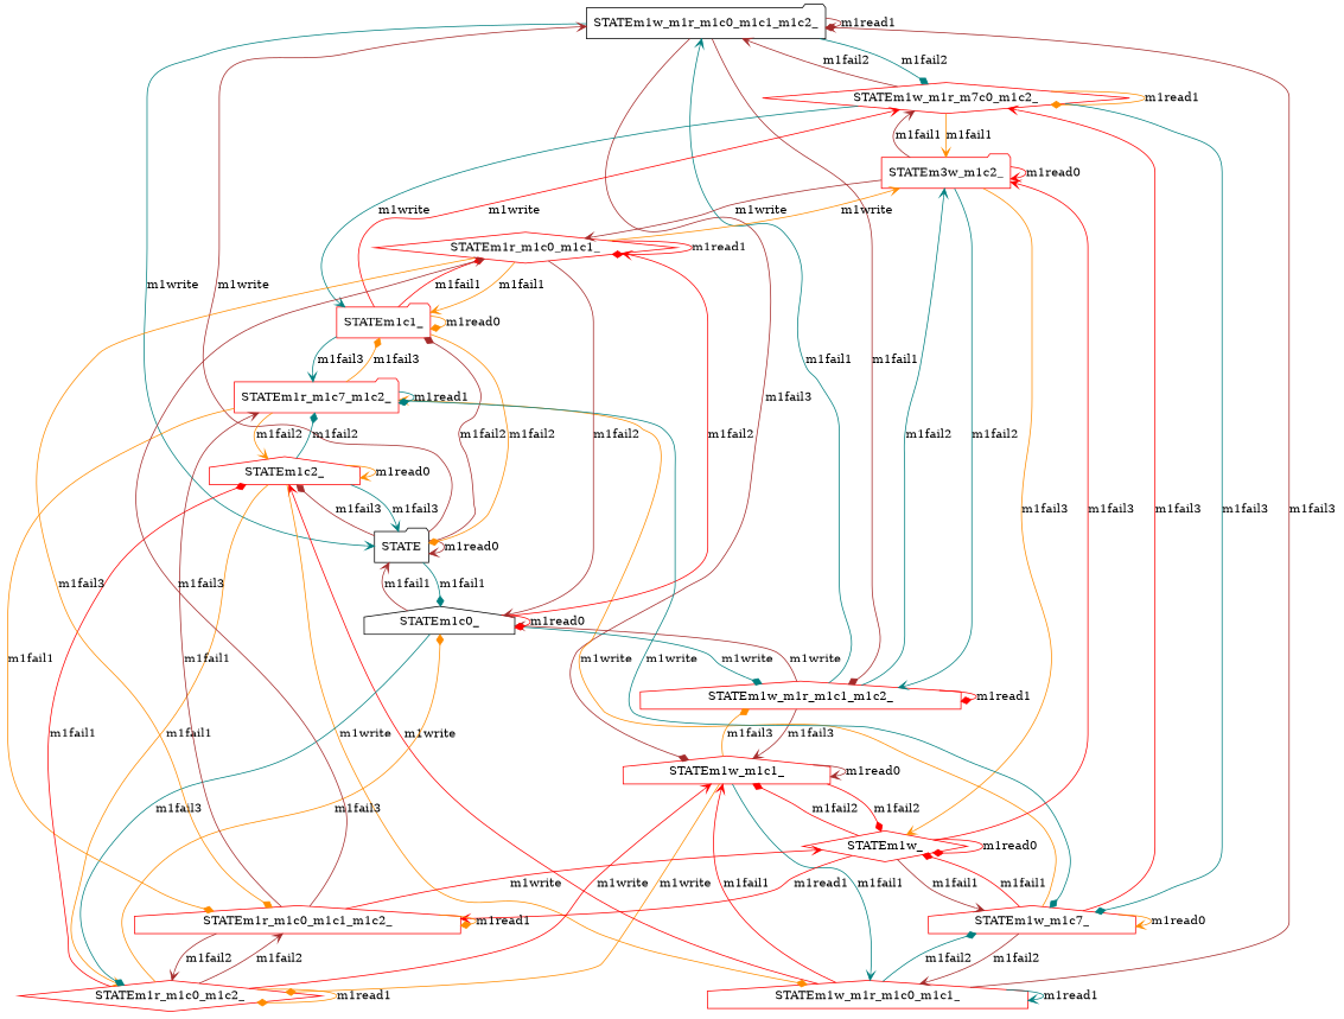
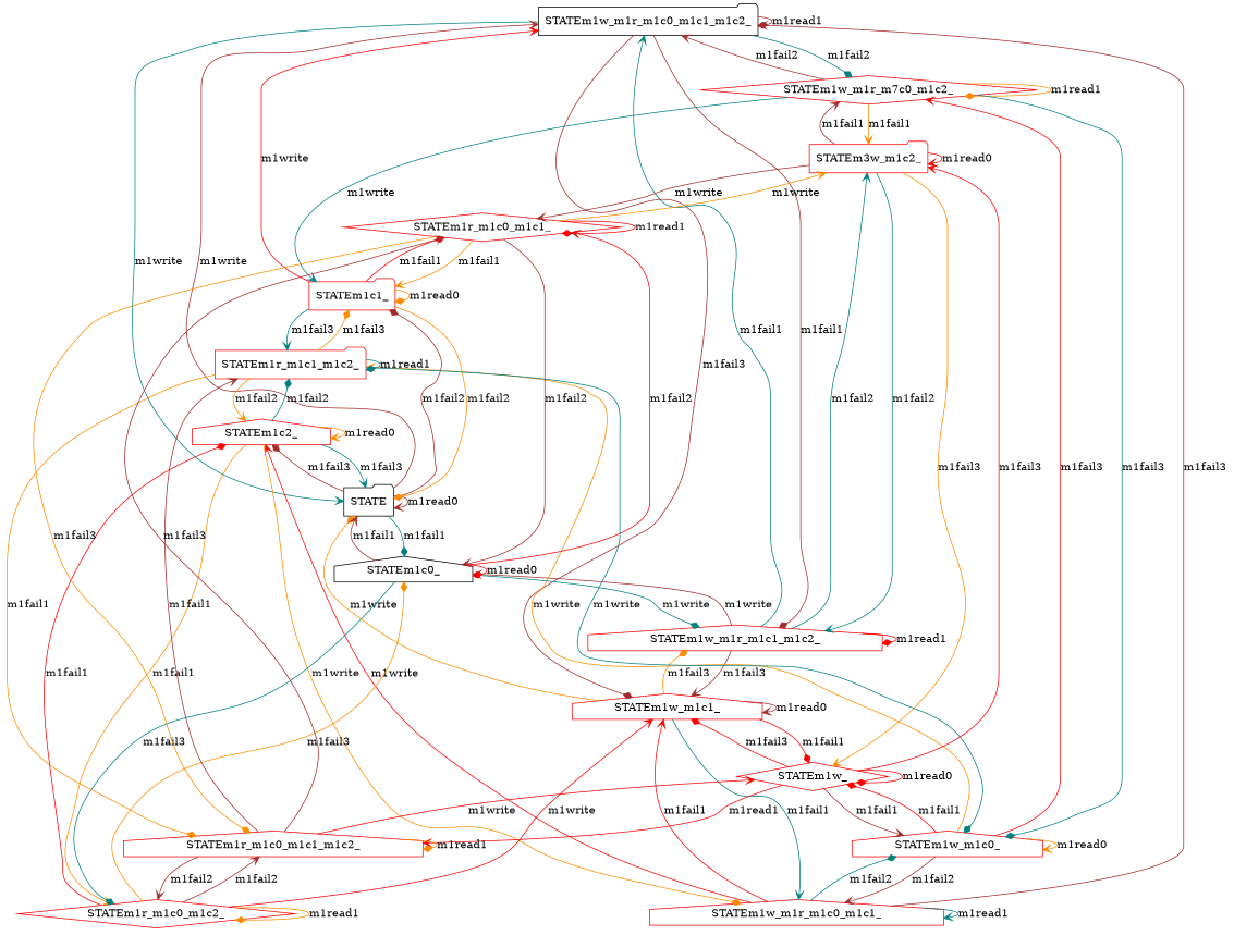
  digraph {
    node [shape=house color=red]
    edge [arrowhead=vee color=brown]
    STATEm1w_m1r_m1c0_m1c1_m1c2_ [shape=folder color=""]
    n2 [label=STATEm1w_m1r_m7c0_m1c2_ shape=diamond]
    STATEm1w_m1r_m1c1_m1c2_
    STATE [shape=folder color=""]
    STATEm1w_m1c1_
    STATEm1w_m1r_m1c0_m1c1_
    STATEm1c2_
-   STATEm1w_m1c0_ [label=STATEm1w_m1c7_]
+   STATEm1w_m1c0_
    STATEm1c1_ [shape=folder]
    n10 [label=STATEm3w_m1c2_ shape=folder]
    STATEm1c0_ [color=black]
-   STATEm1r_m1c1_m1c2_ [shape=folder label=STATEm1r_m1c7_m1c2_]
+   STATEm1r_m1c1_m1c2_ [shape=folder]
    STATEm1r_m1c0_m1c2_ [shape=diamond]
    STATEm1w_ [shape=diamond]
    STATEm1r_m1c0_m1c1_ [shape=diamond]
    STATEm1r_m1c0_m1c1_m1c2_
    STATEm1w_m1r_m1c0_m1c1_m1c2_ -> STATEm1w_m1r_m1c0_m1c1_m1c2_ [arrowhead=diamond label=m1read1]
    STATEm1w_m1r_m1c0_m1c1_m1c2_ -> n2 [arrowhead=diamond color=teal label=m1fail2]
    STATEm1w_m1r_m1c0_m1c1_m1c2_ -> STATEm1w_m1r_m1c1_m1c2_ [arrowhead=diamond label=m1fail1]
    STATEm1w_m1r_m1c0_m1c1_m1c2_ -> STATE [color=teal label=m1write]
    STATEm1w_m1r_m1c0_m1c1_m1c2_ -> STATEm1w_m1c1_ [arrowhead=diamond label=m1fail3]
    n2 -> STATEm1w_m1r_m1c0_m1c1_m1c2_ [label=m1fail2]
    n2 -> n2 [arrowhead=diamond color=darkorange label=m1read1]
    n2 -> STATEm1w_m1c0_ [arrowhead=diamond color=teal label=m1fail3]
    n2 -> STATEm1c1_ [color=teal label=m1write]
    n2 -> n10 [color=darkorange label=m1fail1]
    STATEm1w_m1r_m1c1_m1c2_ -> STATEm1w_m1r_m1c0_m1c1_m1c2_ [color=teal label=m1fail1]
    STATEm1w_m1r_m1c1_m1c2_ -> STATEm1w_m1r_m1c1_m1c2_ [arrowhead=diamond color=red label=m1read1]
    STATEm1w_m1r_m1c1_m1c2_ -> STATEm1w_m1c1_ [label=m1fail3]
    STATEm1w_m1r_m1c1_m1c2_ -> n10 [color=teal label=m1fail2]
    STATEm1w_m1r_m1c1_m1c2_ -> STATEm1c0_ [label=m1write]
    STATE -> STATEm1w_m1r_m1c0_m1c1_m1c2_ [label=m1write]
    STATE -> STATE [label=m1read0]
    STATE -> STATEm1c2_ [arrowhead=diamond label=m1fail3]
    STATE -> STATEm1c1_ [arrowhead=diamond label=m1fail2]
    STATE -> STATEm1c0_ [arrowhead=diamond color=teal label=m1fail1]
    STATEm1w_m1c1_ -> STATEm1w_m1r_m1c1_m1c2_ [arrowhead=diamond color=darkorange label=m1fail3]
    STATEm1w_m1c1_ -> STATEm1w_m1c1_ [label=m1read0]
    STATEm1w_m1c1_ -> STATEm1w_m1r_m1c0_m1c1_ [color=teal label=m1fail1]
-   STATEm1w_m1c1_ -> STATEm1r_m1c0_m1c2_ [arrowhead=diamond color=darkorange label=m1write]
-   STATEm1w_m1c1_ -> STATEm1w_ [arrowhead=diamond color=red label=m1fail2]
+   STATEm1w_m1c1_ -> STATE [arrowhead=diamond color=darkorange label=m1write]
+   STATEm1w_m1c1_ -> STATEm1w_ [arrowhead=diamond color=red label=m1fail1]
    STATEm1w_m1r_m1c0_m1c1_ -> STATEm1w_m1r_m1c0_m1c1_m1c2_ [label=m1fail3]
    STATEm1w_m1r_m1c0_m1c1_ -> STATEm1w_m1c1_ [color=red label=m1fail1]
    STATEm1w_m1r_m1c0_m1c1_ -> STATEm1w_m1r_m1c0_m1c1_ [color=teal label=m1read1]
    STATEm1w_m1r_m1c0_m1c1_ -> STATEm1c2_ [color=red label=m1write]
    STATEm1w_m1r_m1c0_m1c1_ -> STATEm1w_m1c0_ [arrowhead=diamond color=teal label=m1fail2]
    STATEm1c2_ -> STATE [color=teal label=m1fail3]
    STATEm1c2_ -> STATEm1w_m1r_m1c0_m1c1_ [arrowhead=diamond color=darkorange label=m1write]
    STATEm1c2_ -> STATEm1c2_ [color=darkorange label=m1read0]
    STATEm1c2_ -> STATEm1r_m1c1_m1c2_ [arrowhead=diamond color=teal label=m1fail2]
    STATEm1c2_ -> STATEm1r_m1c0_m1c2_ [color=darkorange label=m1fail1]
    STATEm1w_m1c0_ -> n2 [color=red label=m1fail3]
    STATEm1w_m1c0_ -> STATEm1w_m1r_m1c0_m1c1_ [label=m1fail2]
    STATEm1w_m1c0_ -> STATEm1w_m1c0_ [color=darkorange label=m1read0]
    STATEm1w_m1c0_ -> STATEm1r_m1c1_m1c2_ [color=darkorange label=m1write]
    STATEm1w_m1c0_ -> STATEm1w_ [arrowhead=diamond color=red label=m1fail1]
-   STATEm1c1_ -> n2 [color=red label=m1write]
+   STATEm1c1_ -> STATEm1w_m1r_m1c0_m1c1_m1c2_ [color=red label=m1write]
    STATEm1c1_ -> STATE [arrowhead=diamond color=darkorange label=m1fail2]
    STATEm1c1_ -> STATEm1c1_ [arrowhead=diamond color=darkorange label=m1read0]
    STATEm1c1_ -> STATEm1r_m1c1_m1c2_ [color=teal label=m1fail3]
    STATEm1c1_ -> STATEm1r_m1c0_m1c1_ [arrowhead=diamond color=red label=m1fail1]
    n10 -> n2 [label=m1fail1]
    n10 -> STATEm1w_m1r_m1c1_m1c2_ [color=teal label=m1fail2]
    n10 -> n10 [color=red label=m1read0]
    n10 -> STATEm1w_ [color=darkorange label=m1fail3]
    n10 -> STATEm1r_m1c0_m1c1_ [label=m1write]
    STATEm1c0_ -> STATEm1w_m1r_m1c1_m1c2_ [arrowhead=diamond color=teal label=m1write]
    STATEm1c0_ -> STATE [label=m1fail1]
    STATEm1c0_ -> STATEm1c0_ [arrowhead=diamond color=red label=m1read0]
    STATEm1c0_ -> STATEm1r_m1c0_m1c2_ [arrowhead=diamond color=teal label=m1fail3]
    STATEm1c0_ -> STATEm1r_m1c0_m1c1_ [color=red label=m1fail2]
    STATEm1r_m1c1_m1c2_ -> STATEm1c2_ [color=darkorange label=m1fail2]
    STATEm1r_m1c1_m1c2_ -> STATEm1w_m1c0_ [arrowhead=diamond color=teal label=m1write]
    STATEm1r_m1c1_m1c2_ -> STATEm1c1_ [arrowhead=diamond color=darkorange label=m1fail3]
    STATEm1r_m1c1_m1c2_ -> STATEm1r_m1c1_m1c2_ [arrowhead=diamond color=teal label=m1read1]
    STATEm1r_m1c1_m1c2_ -> STATEm1r_m1c0_m1c1_m1c2_ [arrowhead=diamond color=darkorange label=m1fail1]
    STATEm1r_m1c0_m1c2_ -> STATEm1w_m1c1_ [color=red label=m1write]
    STATEm1r_m1c0_m1c2_ -> STATEm1c2_ [arrowhead=diamond color=red label=m1fail1]
    STATEm1r_m1c0_m1c2_ -> STATEm1c0_ [arrowhead=diamond color=darkorange label=m1fail3]
    STATEm1r_m1c0_m1c2_ -> STATEm1r_m1c0_m1c2_ [arrowhead=diamond color=darkorange label=m1read1]
    STATEm1r_m1c0_m1c2_ -> STATEm1r_m1c0_m1c1_m1c2_ [label=m1fail2]
-   STATEm1w_ -> STATEm1w_m1c1_ [arrowhead=diamond color=red label=m1fail2]
+   STATEm1w_ -> STATEm1w_m1c1_ [arrowhead=diamond color=red label=m1fail3]
    STATEm1w_ -> STATEm1w_m1c0_ [label=m1fail1]
    STATEm1w_ -> n10 [color=red label=m1fail3]
    STATEm1w_ -> STATEm1w_ [arrowhead=diamond color=red label=m1read0]
    STATEm1w_ -> STATEm1r_m1c0_m1c1_m1c2_ [color=red label=m1read1]
    STATEm1r_m1c0_m1c1_ -> STATEm1c1_ [color=darkorange label=m1fail1]
    STATEm1r_m1c0_m1c1_ -> n10 [color=darkorange label=m1write]
    STATEm1r_m1c0_m1c1_ -> STATEm1c0_ [label=m1fail2]
    STATEm1r_m1c0_m1c1_ -> STATEm1r_m1c0_m1c1_ [arrowhead=diamond color=red label=m1read1]
    STATEm1r_m1c0_m1c1_ -> STATEm1r_m1c0_m1c1_m1c2_ [arrowhead=diamond color=darkorange label=m1fail3]
    STATEm1r_m1c0_m1c1_m1c2_ -> STATEm1r_m1c1_m1c2_ [label=m1fail1]
    STATEm1r_m1c0_m1c1_m1c2_ -> STATEm1r_m1c0_m1c2_ [label=m1fail2]
    STATEm1r_m1c0_m1c1_m1c2_ -> STATEm1w_ [color=red label=m1write]
    STATEm1r_m1c0_m1c1_m1c2_ -> STATEm1r_m1c0_m1c1_ [label=m1fail3]
    STATEm1r_m1c0_m1c1_m1c2_ -> STATEm1r_m1c0_m1c1_m1c2_ [arrowhead=diamond color=darkorange label=m1read1]
  }
